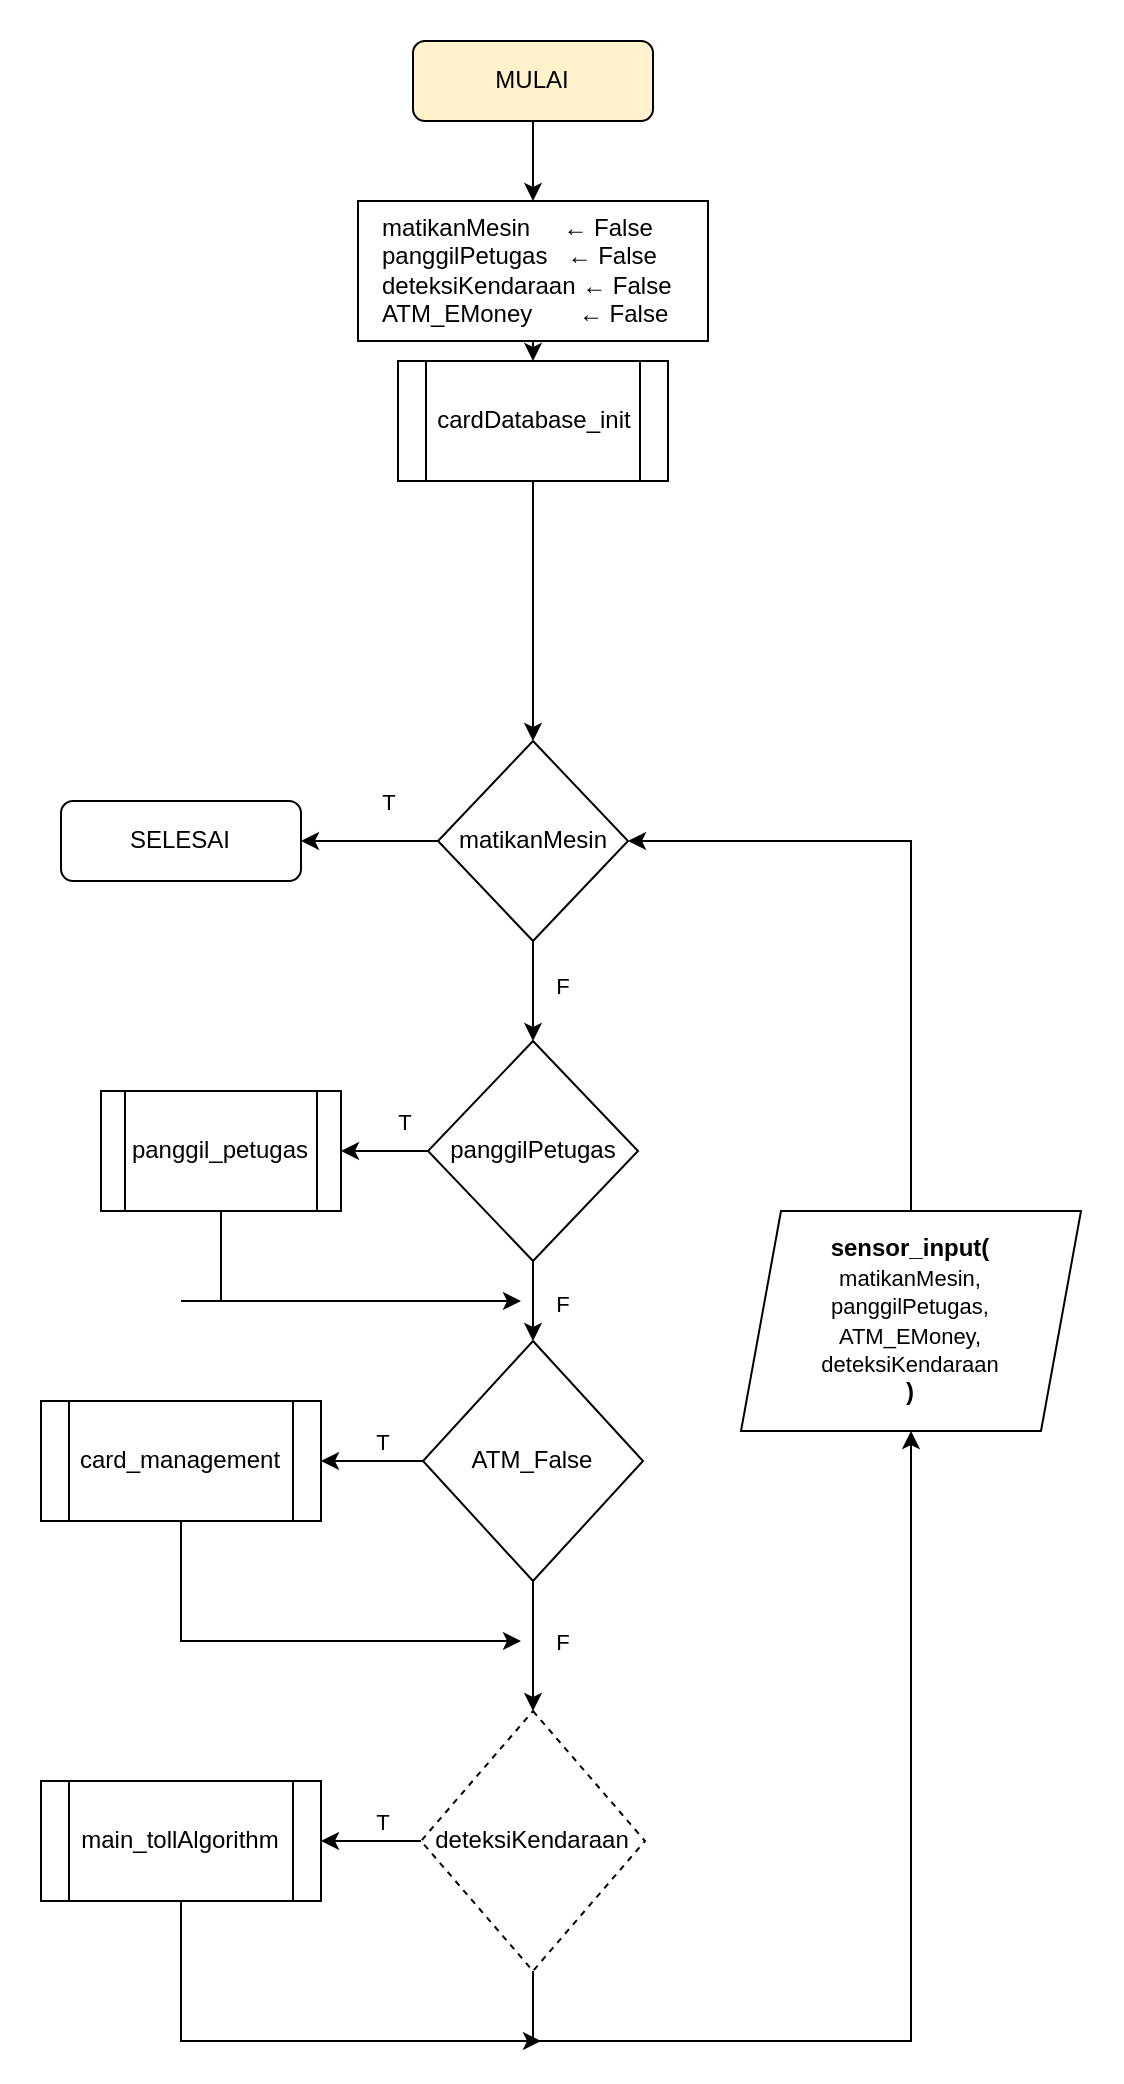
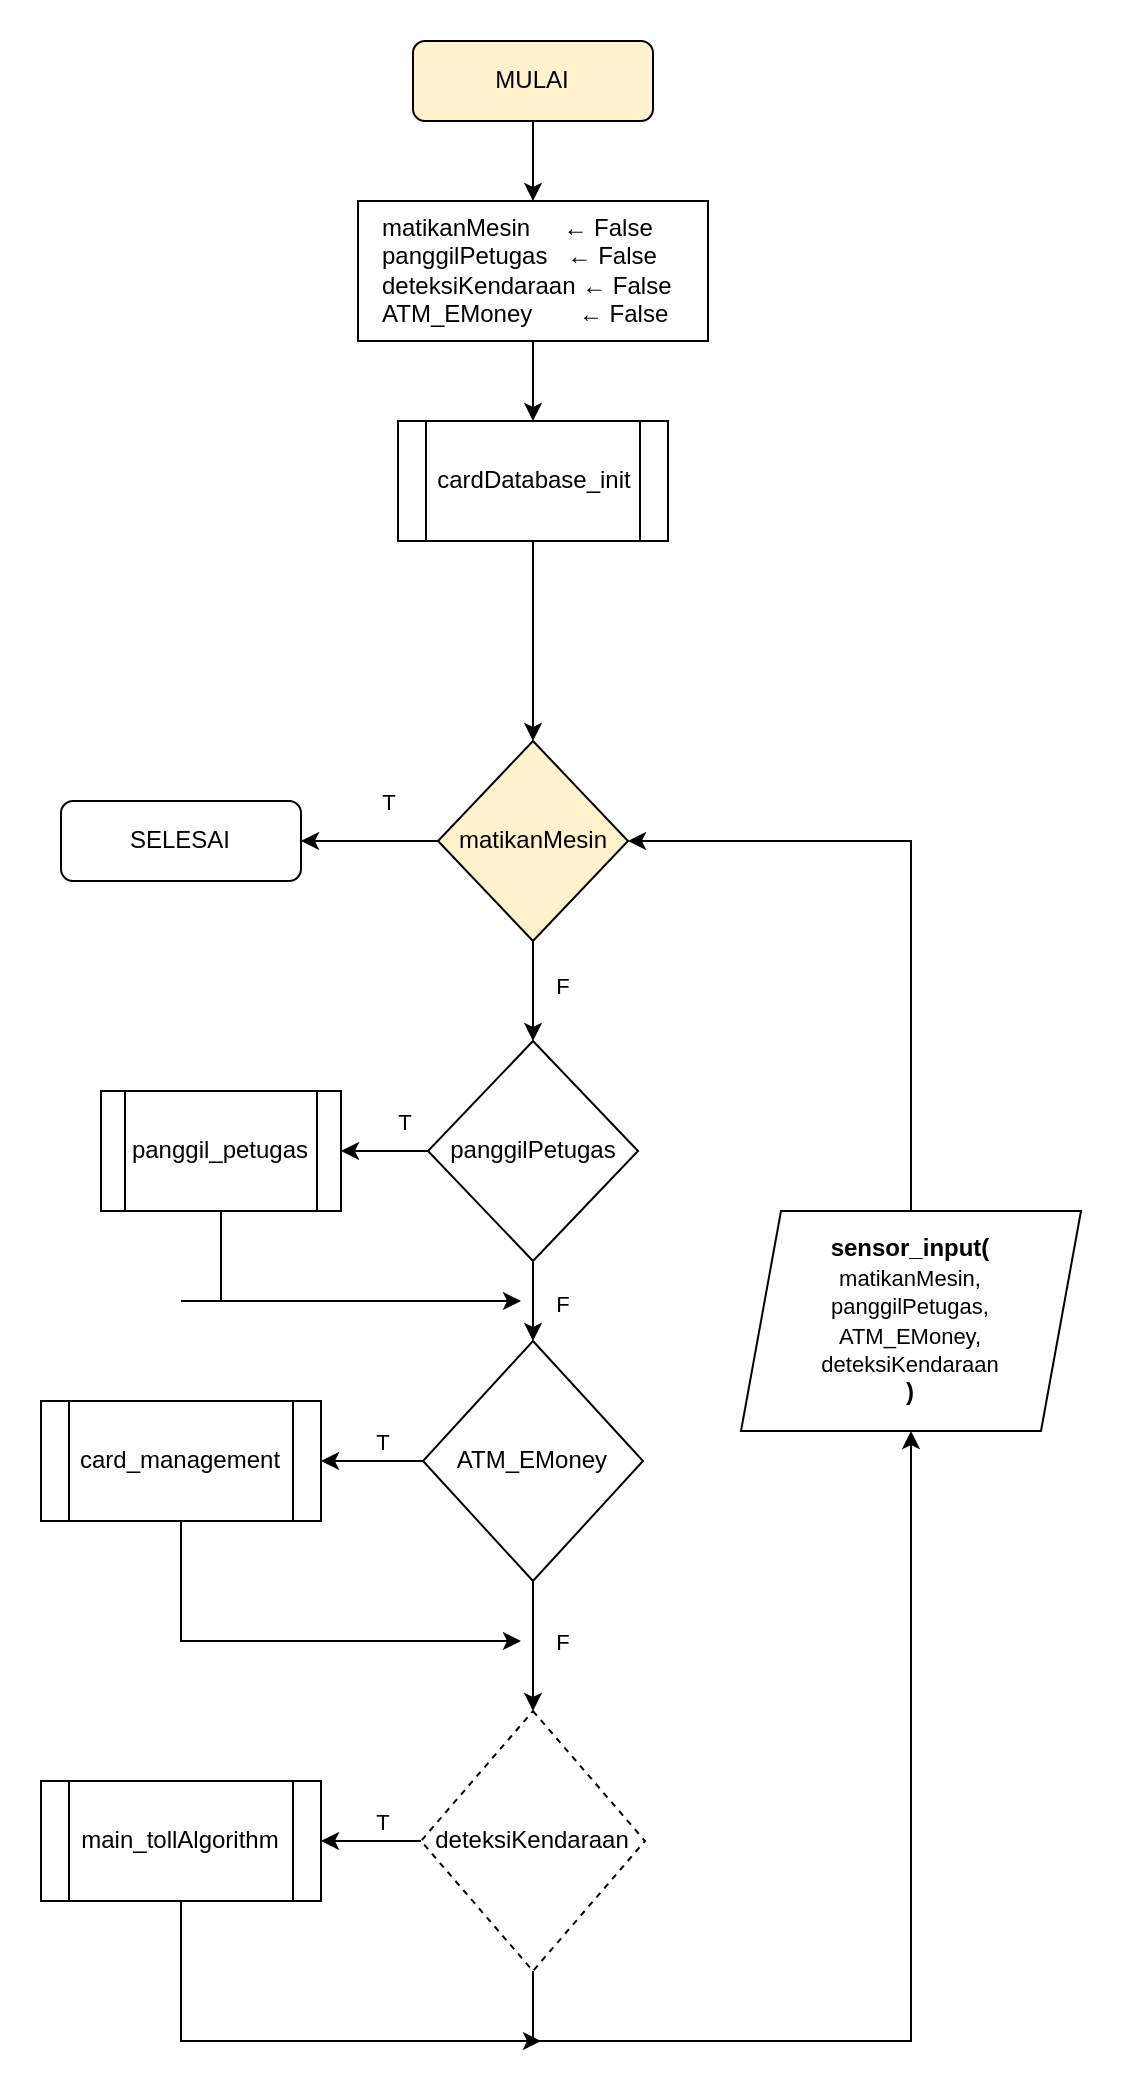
  <mxCell id="0" />
  <mxCell id="1" parent="0" />
  <mxCell id="2" style="edgeStyle=orthogonalEdgeStyle;rounded=0;orthogonalLoop=1;jettySize=auto;html=1;exitX=0.5;exitY=1;exitDx=0;exitDy=0;entryX=0.5;entryY=0;entryDx=0;entryDy=0;" edge="1" parent="1" source="3" target="5"><mxGeometry relative="1" as="geometry" /></mxCell>
  <mxCell id="3" value="MULAI" style="rounded=1;whiteSpace=wrap;html=1;fillColor=#fff2cc;" vertex="1" parent="1"><mxGeometry x="206" y="20" width="120" height="40" as="geometry" /></mxCell>
  <mxCell id="4" style="edgeStyle=orthogonalEdgeStyle;rounded=0;orthogonalLoop=1;jettySize=auto;html=1;exitX=0.5;exitY=1;exitDx=0;exitDy=0;entryX=0.5;entryY=0;entryDx=0;entryDy=0;" edge="1" parent="1" source="5" target="7"><mxGeometry relative="1" as="geometry" /></mxCell>
  <mxCell id="5" value="&lt;div&gt;matikanMesin&amp;nbsp; &amp;nbsp; &amp;nbsp;← False&lt;/div&gt;&lt;div&gt;panggilPetugas&amp;nbsp; &amp;nbsp;← False&lt;/div&gt;&lt;div&gt;deteksiKendaraan ← False&lt;/div&gt;&lt;div&gt;ATM_EMoney&amp;nbsp; &amp;nbsp; &amp;nbsp; &amp;nbsp;← False&lt;/div&gt;" style="rounded=0;whiteSpace=wrap;html=1;align=left;spacing=12;" vertex="1" parent="1"><mxGeometry x="178.5" y="100" width="175" height="70" as="geometry" /></mxCell>
  <mxCell id="6" style="edgeStyle=orthogonalEdgeStyle;rounded=0;orthogonalLoop=1;jettySize=auto;html=1;exitX=0.5;exitY=1;exitDx=0;exitDy=0;entryX=0.5;entryY=0;entryDx=0;entryDy=0;" edge="1" parent="1" source="7" target="12"><mxGeometry relative="1" as="geometry" /></mxCell>
- <mxCell id="7" value="cardDatabase_init" style="shape=process;whiteSpace=wrap;html=1;backgroundOutline=1;" vertex="1" parent="1"><mxGeometry x="198.5" y="180" width="135" height="60" as="geometry" /></mxCell>
+ <mxCell id="7" value="cardDatabase_init" style="shape=process;whiteSpace=wrap;html=1;backgroundOutline=1;" vertex="1" parent="1"><mxGeometry x="198.5" y="210" width="135" height="60" as="geometry" /></mxCell>
  <mxCell id="8" style="edgeStyle=orthogonalEdgeStyle;rounded=0;orthogonalLoop=1;jettySize=auto;html=1;exitX=0;exitY=0.5;exitDx=0;exitDy=0;entryX=1;entryY=0.5;entryDx=0;entryDy=0;" edge="1" parent="1" source="12" target="13"><mxGeometry relative="1" as="geometry" /></mxCell>
  <mxCell id="9" value="T" style="edgeLabel;html=1;align=center;verticalAlign=middle;resizable=0;points=[];" vertex="1" connectable="0" parent="8"><mxGeometry x="-0.275" y="-6" relative="1" as="geometry"><mxPoint y="-14" as="offset" /></mxGeometry></mxCell>
  <mxCell id="10" style="edgeStyle=orthogonalEdgeStyle;rounded=0;orthogonalLoop=1;jettySize=auto;html=1;exitX=0.5;exitY=1;exitDx=0;exitDy=0;entryX=0.5;entryY=0;entryDx=0;entryDy=0;" edge="1" parent="1" source="12" target="18"><mxGeometry relative="1" as="geometry" /></mxCell>
  <mxCell id="11" value="F" style="edgeLabel;html=1;align=center;verticalAlign=middle;resizable=0;points=[];" vertex="1" connectable="0" parent="10"><mxGeometry x="-0.133" y="-1" relative="1" as="geometry"><mxPoint x="15" as="offset" /></mxGeometry></mxCell>
- <mxCell id="12" value="matikanMesin" style="rhombus;whiteSpace=wrap;html=1;" vertex="1" parent="1"><mxGeometry x="218.5" y="370" width="95" height="100" as="geometry" /></mxCell>
+ <mxCell id="12" value="matikanMesin" style="rhombus;whiteSpace=wrap;html=1;fillColor=#fff2cc;" vertex="1" parent="1"><mxGeometry x="218.5" y="370" width="95" height="100" as="geometry" /></mxCell>
  <mxCell id="13" value="SELESAI" style="rounded=1;whiteSpace=wrap;html=1;" vertex="1" parent="1"><mxGeometry x="30" y="400" width="120" height="40" as="geometry" /></mxCell>
  <mxCell id="14" style="edgeStyle=orthogonalEdgeStyle;rounded=0;orthogonalLoop=1;jettySize=auto;html=1;exitX=0;exitY=0.5;exitDx=0;exitDy=0;entryX=1;entryY=0.5;entryDx=0;entryDy=0;" edge="1" parent="1" source="18" target="24"><mxGeometry relative="1" as="geometry" /></mxCell>
  <mxCell id="15" value="T" style="edgeLabel;html=1;align=center;verticalAlign=middle;resizable=0;points=[];" vertex="1" connectable="0" parent="14"><mxGeometry x="-0.454" y="-6" relative="1" as="geometry"><mxPoint y="-9" as="offset" /></mxGeometry></mxCell>
  <mxCell id="16" style="edgeStyle=orthogonalEdgeStyle;rounded=0;orthogonalLoop=1;jettySize=auto;html=1;exitX=0.5;exitY=1;exitDx=0;exitDy=0;entryX=0.5;entryY=0;entryDx=0;entryDy=0;" edge="1" parent="1" source="18" target="29"><mxGeometry relative="1" as="geometry" /></mxCell>
  <mxCell id="17" value="F" style="edgeLabel;html=1;align=center;verticalAlign=middle;resizable=0;points=[];" vertex="1" connectable="0" parent="16"><mxGeometry x="-0.167" y="5" relative="1" as="geometry"><mxPoint x="9" y="4" as="offset" /></mxGeometry></mxCell>
  <mxCell id="18" value="panggilPetugas" style="rhombus;whiteSpace=wrap;html=1;" vertex="1" parent="1"><mxGeometry x="213.5" y="520" width="105" height="110" as="geometry" /></mxCell>
  <mxCell id="19" style="edgeStyle=orthogonalEdgeStyle;rounded=0;orthogonalLoop=1;jettySize=auto;html=1;exitX=0;exitY=0.5;exitDx=0;exitDy=0;entryX=1;entryY=0.5;entryDx=0;entryDy=0;" edge="1" parent="1" source="22" target="33"><mxGeometry relative="1" as="geometry" /></mxCell>
  <mxCell id="20" value="T" style="edgeLabel;html=1;align=center;verticalAlign=middle;resizable=0;points=[];" vertex="1" connectable="0" parent="19"><mxGeometry x="-0.297" y="2" relative="1" as="geometry"><mxPoint x="-2" y="-12" as="offset" /></mxGeometry></mxCell>
  <mxCell id="21" style="edgeStyle=orthogonalEdgeStyle;rounded=0;orthogonalLoop=1;jettySize=auto;html=1;exitX=0.5;exitY=1;exitDx=0;exitDy=0;entryX=0.5;entryY=1;entryDx=0;entryDy=0;" edge="1" parent="1" source="22" target="35"><mxGeometry relative="1" as="geometry"><Array as="points"><mxPoint x="266" y="1020" /><mxPoint x="455" y="1020" /></Array></mxGeometry></mxCell>
  <mxCell id="22" value="deteksiKendaraan" style="rhombus;whiteSpace=wrap;html=1;dashed=1;" vertex="1" parent="1"><mxGeometry x="210" y="855" width="112" height="130" as="geometry" /></mxCell>
  <mxCell id="23" style="edgeStyle=orthogonalEdgeStyle;rounded=0;orthogonalLoop=1;jettySize=auto;html=1;exitX=0.5;exitY=1;exitDx=0;exitDy=0;" edge="1" parent="1" source="24"><mxGeometry relative="1" as="geometry"><mxPoint x="260" y="650" as="targetPoint" /><Array as="points"><mxPoint x="90" y="650" /><mxPoint x="220" y="650" /></Array></mxGeometry></mxCell>
  <mxCell id="24" value="panggil_petugas" style="shape=process;whiteSpace=wrap;html=1;backgroundOutline=1;" vertex="1" parent="1"><mxGeometry x="50" y="545" width="120" height="60" as="geometry" /></mxCell>
  <mxCell id="25" style="edgeStyle=orthogonalEdgeStyle;rounded=0;orthogonalLoop=1;jettySize=auto;html=1;exitX=0;exitY=0.5;exitDx=0;exitDy=0;entryX=1;entryY=0.5;entryDx=0;entryDy=0;" edge="1" parent="1" source="29" target="31"><mxGeometry relative="1" as="geometry" /></mxCell>
  <mxCell id="26" value="T" style="edgeLabel;html=1;align=center;verticalAlign=middle;resizable=0;points=[];" vertex="1" connectable="0" parent="25"><mxGeometry x="-0.271" y="4" relative="1" as="geometry"><mxPoint x="-2" y="-14" as="offset" /></mxGeometry></mxCell>
  <mxCell id="27" style="edgeStyle=orthogonalEdgeStyle;rounded=0;orthogonalLoop=1;jettySize=auto;html=1;exitX=0.5;exitY=1;exitDx=0;exitDy=0;entryX=0.5;entryY=0;entryDx=0;entryDy=0;" edge="1" parent="1" source="29" target="22"><mxGeometry relative="1" as="geometry" /></mxCell>
  <mxCell id="28" value="F" style="edgeLabel;html=1;align=center;verticalAlign=middle;resizable=0;points=[];" vertex="1" connectable="0" parent="27"><mxGeometry x="-0.256" y="-7" relative="1" as="geometry"><mxPoint x="21" y="6" as="offset" /></mxGeometry></mxCell>
- <mxCell id="29" value="ATM_False" style="rhombus;whiteSpace=wrap;html=1;" vertex="1" parent="1"><mxGeometry x="211" y="670" width="110" height="120" as="geometry" /></mxCell>
+ <mxCell id="29" value="ATM_EMoney" style="rhombus;whiteSpace=wrap;html=1;" vertex="1" parent="1"><mxGeometry x="211" y="670" width="110" height="120" as="geometry" /></mxCell>
  <mxCell id="30" style="edgeStyle=orthogonalEdgeStyle;rounded=0;orthogonalLoop=1;jettySize=auto;html=1;exitX=0.5;exitY=1;exitDx=0;exitDy=0;" edge="1" parent="1" source="31"><mxGeometry relative="1" as="geometry"><mxPoint x="260" y="820" as="targetPoint" /><Array as="points"><mxPoint x="90" y="820" /></Array></mxGeometry></mxCell>
  <mxCell id="31" value="card_management" style="shape=process;whiteSpace=wrap;html=1;backgroundOutline=1;" vertex="1" parent="1"><mxGeometry x="20" y="700" width="140" height="60" as="geometry" /></mxCell>
  <mxCell id="32" style="edgeStyle=orthogonalEdgeStyle;rounded=0;orthogonalLoop=1;jettySize=auto;html=1;exitX=0.5;exitY=1;exitDx=0;exitDy=0;" edge="1" parent="1" source="33"><mxGeometry relative="1" as="geometry"><mxPoint x="270" y="1020" as="targetPoint" /><Array as="points"><mxPoint x="90" y="1020" /></Array></mxGeometry></mxCell>
  <mxCell id="33" value="main_tollAlgorithm" style="shape=process;whiteSpace=wrap;html=1;backgroundOutline=1;" vertex="1" parent="1"><mxGeometry x="20" y="890" width="140" height="60" as="geometry" /></mxCell>
  <mxCell id="34" style="edgeStyle=orthogonalEdgeStyle;rounded=0;orthogonalLoop=1;jettySize=auto;html=1;exitX=0.5;exitY=0;exitDx=0;exitDy=0;entryX=1;entryY=0.5;entryDx=0;entryDy=0;" edge="1" parent="1" source="35" target="12"><mxGeometry relative="1" as="geometry" /></mxCell>
  <mxCell id="35" value="&lt;b&gt;sensor_input(&lt;/b&gt;&lt;div&gt;&lt;div&gt;&lt;font style=&quot;font-size: 11px;&quot;&gt;matikanMesin,&lt;/font&gt;&lt;/div&gt;&lt;div&gt;&lt;font style=&quot;font-size: 11px;&quot;&gt;panggilPetugas,&lt;/font&gt;&lt;/div&gt;&lt;div&gt;&lt;font style=&quot;font-size: 11px;&quot;&gt;ATM_EMoney,&lt;/font&gt;&lt;/div&gt;&lt;div&gt;&lt;font style=&quot;font-size: 11px;&quot;&gt;deteksiKendaraan&lt;/font&gt;&lt;/div&gt;&lt;div&gt;&lt;b&gt;)&lt;/b&gt;&lt;/div&gt;&lt;/div&gt;" style="shape=parallelogram;perimeter=parallelogramPerimeter;whiteSpace=wrap;html=1;fixedSize=1;" vertex="1" parent="1"><mxGeometry x="370" y="605" width="170" height="110" as="geometry" /></mxCell>
